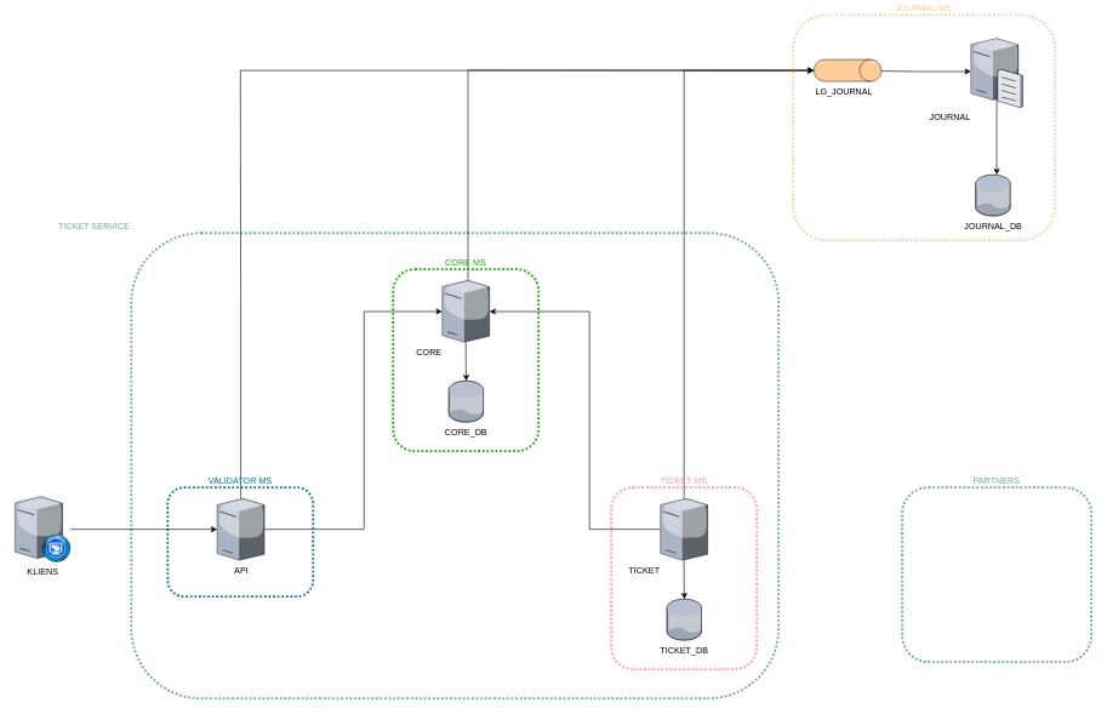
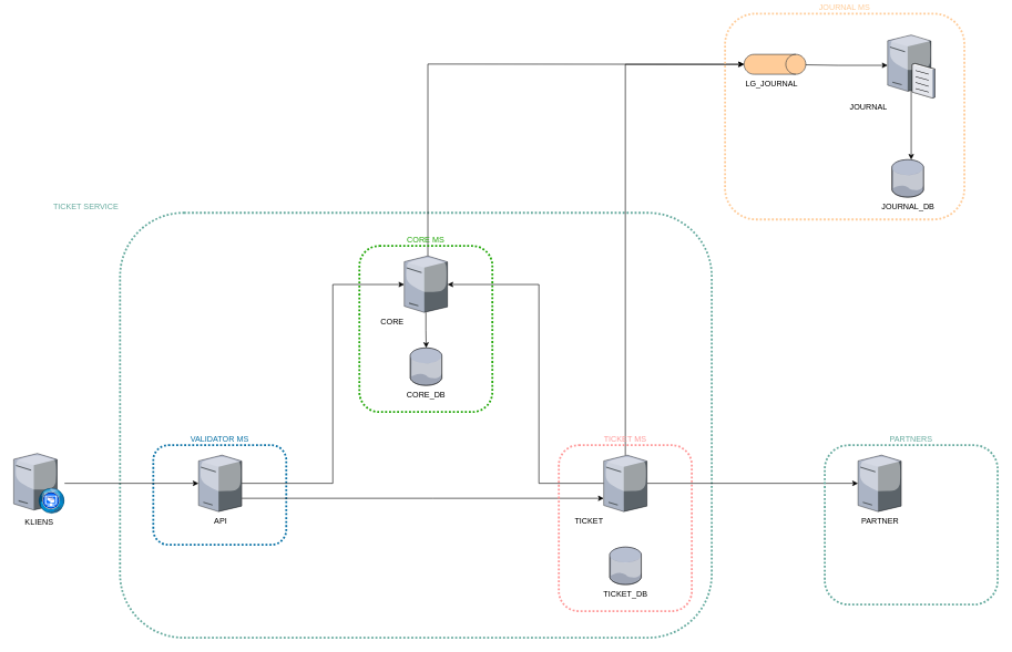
  <mxCell id="0" />
  <mxCell id="1" parent="0" />
  <mxCell id="2" value="TICKET SERVICE" style="rounded=1;whiteSpace=wrap;html=1;fillColor=none;dashed=1;dashPattern=1 1;strokeColor=#67AB9F;strokeWidth=3;labelPosition=left;verticalLabelPosition=top;align=right;verticalAlign=bottom;fontColor=#67AB9F;" parent="1" vertex="1"><mxGeometry x="180" y="320" width="890" height="640" as="geometry" /></mxCell>
  <mxCell id="3" value="" style="edgeStyle=orthogonalEdgeStyle;rounded=0;orthogonalLoop=1;jettySize=auto;html=1;" parent="1" source="10" target="19" edge="1"><mxGeometry relative="1" as="geometry"><mxPoint x="552.5" y="280" as="sourcePoint" /><mxPoint x="701.85" y="96.4" as="targetPoint" /><Array as="points"><mxPoint x="643" y="96" /></Array></mxGeometry></mxCell>
- <mxCell id="4" value="" style="edgeStyle=orthogonalEdgeStyle;rounded=0;orthogonalLoop=1;jettySize=auto;html=1;entryX=0.5;entryY=1;entryDx=0;entryDy=0;entryPerimeter=0;" parent="1" source="14" target="19" edge="1"><mxGeometry relative="1" as="geometry"><mxPoint x="480" y="405" as="sourcePoint" /><mxPoint x="716" y="96" as="targetPoint" /><Array as="points"><mxPoint x="331" y="405" /><mxPoint x="330" y="96" /></Array></mxGeometry></mxCell>
  <mxCell id="5" value="" style="edgeStyle=orthogonalEdgeStyle;rounded=0;orthogonalLoop=1;jettySize=auto;html=1;entryX=0.5;entryY=1;entryDx=0;entryDy=0;entryPerimeter=0;" parent="1" source="26" target="19" edge="1"><mxGeometry relative="1" as="geometry"><mxPoint x="728.5" y="499" as="sourcePoint" /><mxPoint x="964.5" y="190" as="targetPoint" /><Array as="points"><mxPoint x="940" y="96" /></Array></mxGeometry></mxCell>
  <mxCell id="6" value="" style="edgeStyle=orthogonalEdgeStyle;rounded=0;orthogonalLoop=1;jettySize=auto;html=1;" parent="1" target="21" edge="1"><mxGeometry relative="1" as="geometry"><mxPoint x="1405.5" y="103.9" as="sourcePoint" /><mxPoint x="1560" y="103.9" as="targetPoint" /><Array as="points"><mxPoint x="1370" y="104" /></Array></mxGeometry></mxCell>
  <mxCell id="7" value="CORE MS" style="rounded=1;whiteSpace=wrap;html=1;fillColor=none;dashed=1;dashPattern=1 1;strokeColor=#21A607;strokeWidth=3;labelPosition=center;verticalLabelPosition=top;align=center;verticalAlign=bottom;fontColor=#21A607;" parent="1" vertex="1"><mxGeometry x="540" y="370" width="200" height="250" as="geometry" /></mxCell>
  <mxCell id="8" value="VALIDATOR MS" style="rounded=1;whiteSpace=wrap;html=1;fillColor=none;dashed=1;dashPattern=1 1;strokeColor=#0A72A6;strokeWidth=3;labelPosition=center;verticalLabelPosition=top;align=center;verticalAlign=bottom;fontColor=#0A72A6;" parent="1" vertex="1"><mxGeometry x="230" y="670" width="200" height="150" as="geometry" /></mxCell>
  <mxCell id="9" value="" style="edgeStyle=orthogonalEdgeStyle;rounded=0;orthogonalLoop=1;jettySize=auto;html=1;" parent="1" source="10" target="11" edge="1"><mxGeometry relative="1" as="geometry" /></mxCell>
  <mxCell id="10" value="CORE" style="verticalLabelPosition=bottom;sketch=0;aspect=fixed;html=1;verticalAlign=top;strokeColor=none;align=right;outlineConnect=0;shape=mxgraph.citrix.license_server;labelPosition=left;" parent="1" vertex="1"><mxGeometry x="607.5" y="385" width="65" height="85" as="geometry" /></mxCell>
  <mxCell id="11" value="CORE_DB" style="verticalLabelPosition=bottom;sketch=0;aspect=fixed;html=1;verticalAlign=top;strokeColor=none;align=center;outlineConnect=0;shape=mxgraph.citrix.database;" parent="1" vertex="1"><mxGeometry x="616.47" y="523.5" width="48.03" height="56.5" as="geometry" /></mxCell>
  <mxCell id="12" style="edgeStyle=orthogonalEdgeStyle;rounded=0;orthogonalLoop=1;jettySize=auto;html=1;" parent="1" source="14" target="10" edge="1"><mxGeometry relative="1" as="geometry"><Array as="points"><mxPoint x="500" y="728" /><mxPoint x="500" y="428" /></Array></mxGeometry></mxCell>
+ <mxCell id="13" style="edgeStyle=orthogonalEdgeStyle;rounded=0;orthogonalLoop=1;jettySize=auto;html=1;" parent="1" source="14" target="26" edge="1"><mxGeometry relative="1" as="geometry"><Array as="points"><mxPoint x="650" y="750" /><mxPoint x="650" y="750" /></Array></mxGeometry></mxCell>
  <mxCell id="14" value="API" style="verticalLabelPosition=bottom;sketch=0;aspect=fixed;html=1;verticalAlign=top;strokeColor=none;align=center;outlineConnect=0;shape=mxgraph.citrix.license_server;labelPosition=center;horizontal=1;" parent="1" vertex="1"><mxGeometry x="298" y="685" width="65" height="85" as="geometry" /></mxCell>
  <mxCell id="15" style="edgeStyle=orthogonalEdgeStyle;rounded=0;orthogonalLoop=1;jettySize=auto;html=1;" parent="1" source="16" target="14" edge="1"><mxGeometry relative="1" as="geometry" /></mxCell>
  <mxCell id="16" value="KLIENS" style="verticalLabelPosition=bottom;sketch=0;aspect=fixed;html=1;verticalAlign=top;strokeColor=none;align=center;outlineConnect=0;shape=mxgraph.citrix.desktop_web;" parent="1" vertex="1"><mxGeometry x="20" y="682.5" width="76.5" height="90" as="geometry" /></mxCell>
  <mxCell id="17" value="JOURNAL MS" style="rounded=1;whiteSpace=wrap;html=1;fillColor=none;dashed=1;dashPattern=1 1;strokeColor=#FFCC99;strokeWidth=3;labelPosition=center;verticalLabelPosition=top;align=center;verticalAlign=bottom;fontColor=#FFCC99;" parent="1" vertex="1"><mxGeometry x="1090" y="20" width="360" height="310" as="geometry" /></mxCell>
  <mxCell id="18" value="JOURNAL" style="verticalLabelPosition=bottom;sketch=0;aspect=fixed;html=1;verticalAlign=top;strokeColor=none;align=right;outlineConnect=0;shape=mxgraph.citrix.file_server;labelPosition=left;" parent="1" vertex="1"><mxGeometry x="1334.5" y="50" width="71" height="97" as="geometry" /></mxCell>
  <mxCell id="19" value="LG_JOURNAL" style="shape=cylinder3;whiteSpace=wrap;boundedLbl=1;backgroundOutline=1;size=15;rotation=90;labelPosition=right;verticalLabelPosition=middle;align=left;verticalAlign=middle;html=1;direction=east;horizontal=0;fillColor=#ffcc99;strokeColor=#36393d;" parent="1" vertex="1"><mxGeometry x="1150" y="50" width="30" height="92.8" as="geometry" /></mxCell>
  <mxCell id="20" value="" style="edgeStyle=orthogonalEdgeStyle;rounded=0;orthogonalLoop=1;jettySize=auto;html=1;" parent="1" source="19" target="18" edge="1"><mxGeometry relative="1" as="geometry"><mxPoint x="1190" y="17.9" as="sourcePoint" /><mxPoint x="1313" y="17.9" as="targetPoint" /><Array as="points"><mxPoint x="1260" y="97.9" /><mxPoint x="1260" y="97.9" /></Array></mxGeometry></mxCell>
  <mxCell id="21" value="JOURNAL_DB" style="verticalLabelPosition=bottom;sketch=0;aspect=fixed;html=1;verticalAlign=top;strokeColor=none;align=center;outlineConnect=0;shape=mxgraph.citrix.database;" parent="1" vertex="1"><mxGeometry x="1340.99" y="240" width="48.03" height="56.5" as="geometry" /></mxCell>
  <mxCell id="22" value="TICKET MS" style="rounded=1;whiteSpace=wrap;html=1;fillColor=none;dashed=1;dashPattern=1 1;strokeColor=#FF9999;strokeWidth=3;labelPosition=center;verticalLabelPosition=top;align=center;verticalAlign=bottom;fontColor=#FF9999;" parent="1" vertex="1"><mxGeometry x="840" y="670" width="200" height="250" as="geometry" /></mxCell>
- <mxCell id="23" value="" style="edgeStyle=orthogonalEdgeStyle;rounded=0;orthogonalLoop=1;jettySize=auto;html=1;" parent="1" source="26" target="27" edge="1"><mxGeometry relative="1" as="geometry" /></mxCell>
+ <mxCell id="24" style="edgeStyle=orthogonalEdgeStyle;rounded=0;orthogonalLoop=1;jettySize=auto;html=1;" parent="1" source="26" target="29" edge="1"><mxGeometry relative="1" as="geometry" /></mxCell>
  <mxCell id="25" style="edgeStyle=orthogonalEdgeStyle;rounded=0;orthogonalLoop=1;jettySize=auto;html=1;" parent="1" source="26" target="10" edge="1"><mxGeometry relative="1" as="geometry"><Array as="points"><mxPoint x="810" y="728" /><mxPoint x="810" y="428" /></Array></mxGeometry></mxCell>
  <mxCell id="26" value="TICKET" style="verticalLabelPosition=bottom;sketch=0;aspect=fixed;html=1;verticalAlign=top;strokeColor=none;align=right;outlineConnect=0;shape=mxgraph.citrix.license_server;labelPosition=left;" parent="1" vertex="1"><mxGeometry x="907.5" y="685" width="65" height="85" as="geometry" /></mxCell>
  <mxCell id="27" value="TICKET_DB" style="verticalLabelPosition=bottom;sketch=0;aspect=fixed;html=1;verticalAlign=top;strokeColor=none;align=center;outlineConnect=0;shape=mxgraph.citrix.database;" parent="1" vertex="1"><mxGeometry x="916.47" y="823.5" width="48.03" height="56.5" as="geometry" /></mxCell>
  <mxCell id="28" value="PARTNERS" style="rounded=1;whiteSpace=wrap;html=1;fillColor=none;dashed=1;dashPattern=1 1;strokeColor=#67AB9F;strokeWidth=3;labelPosition=center;verticalLabelPosition=top;align=center;verticalAlign=bottom;fontColor=#67AB9F;" parent="1" vertex="1"><mxGeometry x="1240" y="670" width="260" height="240" as="geometry" /></mxCell>
+ <mxCell id="29" value="PARTNER" style="verticalLabelPosition=bottom;sketch=0;aspect=fixed;html=1;verticalAlign=top;strokeColor=none;align=center;outlineConnect=0;shape=mxgraph.citrix.license_server;labelPosition=center;" parent="1" vertex="1"><mxGeometry x="1290" y="685" width="65" height="85" as="geometry" /></mxCell>
